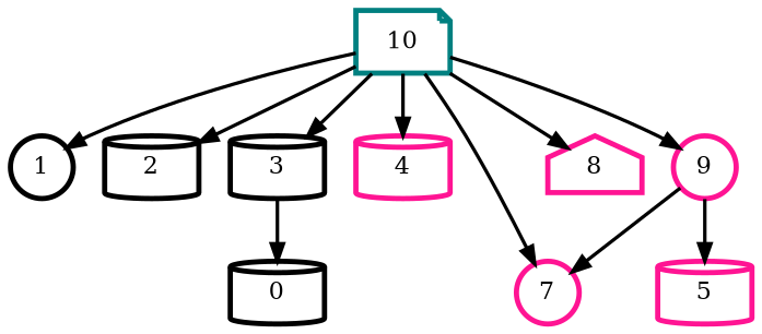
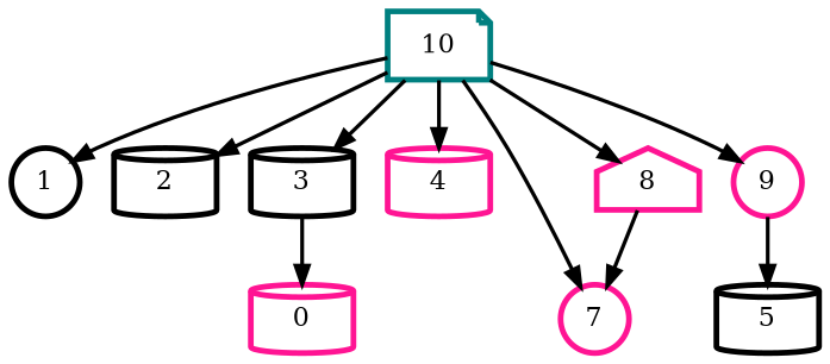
  digraph {
    node [color=deeppink penwidth=3 shape=cylinder]
    edge [penwidth=2]
-   n1 [color=black label=0]
+   n1 [label=0]
    n2 [color=black label=1 shape=circle]
    n3 [color=black label=2]
    n4 [color=black label=3]
    n5 [label=4]
-   n6 [label=5]
+   n6 [color=black label=5]
    n7 [label=7 shape=circle]
    n8 [label=8 shape=house]
    n9 [label=9 shape=circle]
    n10 [color=teal label=10 shape=note]
    n4 -> n1
    n9 -> n6
-   n9 -> n7
+   n8 -> n7
    n10 -> n2
    n10 -> n3
    n10 -> n4
    n10 -> n5
    n10 -> n7
    n10 -> n8
    n10 -> n9
  }
